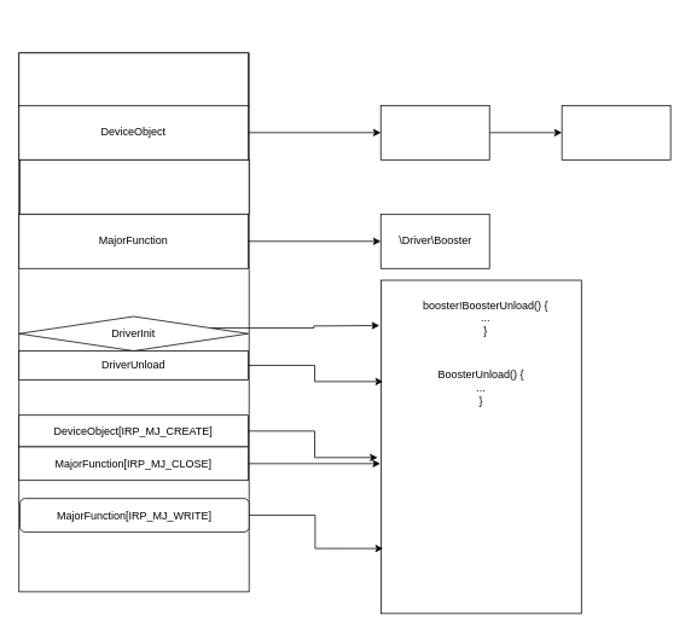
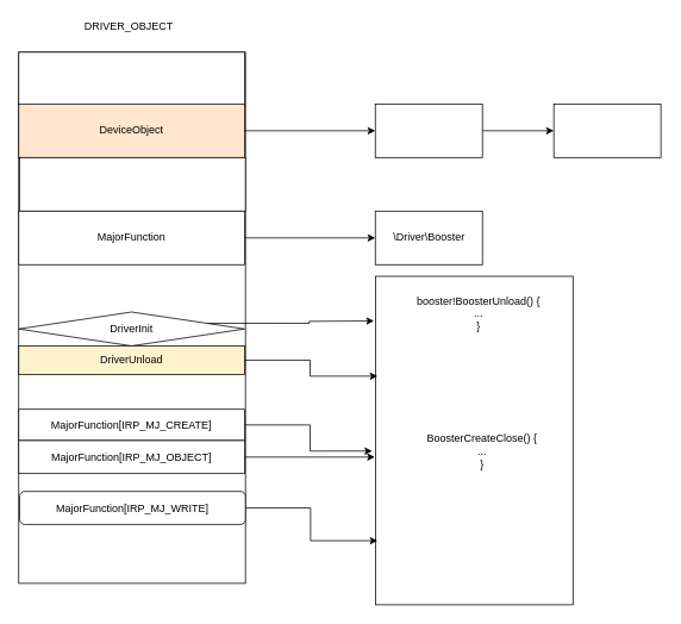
  <mxCell id="0" />
  <mxCell id="1" parent="0" />
  <mxCell id="2" value="" style="rounded=0;whiteSpace=wrap;html=1;" vertex="1" parent="1"><mxGeometry x="20" y="58" width="254" height="595" as="geometry" /></mxCell>
  <mxCell id="3" value="" style="rounded=0;whiteSpace=wrap;html=1;" vertex="1" parent="1"><mxGeometry x="20" y="58" width="253" height="60" as="geometry" /></mxCell>
  <mxCell id="4" value="" style="edgeStyle=orthogonalEdgeStyle;rounded=0;orthogonalLoop=1;jettySize=auto;html=1;" edge="1" parent="1" source="5" target="14"><mxGeometry relative="1" as="geometry" /></mxCell>
- <mxCell id="5" value="DeviceObject" style="rounded=0;whiteSpace=wrap;html=1;" vertex="1" parent="1"><mxGeometry x="20" y="116" width="253" height="60" as="geometry" /></mxCell>
+ <mxCell id="5" value="DeviceObject" style="rounded=0;whiteSpace=wrap;html=1;fillColor=#ffe6cc;" vertex="1" parent="1"><mxGeometry x="20" y="116" width="253" height="60" as="geometry" /></mxCell>
  <mxCell id="6" value="" style="rounded=0;whiteSpace=wrap;html=1;" vertex="1" parent="1"><mxGeometry x="21" y="176" width="253" height="60" as="geometry" /></mxCell>
  <mxCell id="7" value="" style="edgeStyle=orthogonalEdgeStyle;rounded=0;orthogonalLoop=1;jettySize=auto;html=1;" edge="1" parent="1" source="8" target="16"><mxGeometry relative="1" as="geometry" /></mxCell>
  <mxCell id="8" value="MajorFunction" style="rounded=0;whiteSpace=wrap;html=1;" vertex="1" parent="1"><mxGeometry x="20" y="236" width="253" height="60" as="geometry" /></mxCell>
  <mxCell id="9" style="edgeStyle=orthogonalEdgeStyle;rounded=0;orthogonalLoop=1;jettySize=auto;html=1;entryX=-0.018;entryY=0.532;entryDx=0;entryDy=0;entryPerimeter=0;" edge="1" parent="1" source="10" target="20"><mxGeometry relative="1" as="geometry" /></mxCell>
- <mxCell id="10" value="DeviceObject[IRP_MJ_CREATE]" style="rounded=0;whiteSpace=wrap;html=1;" vertex="1" parent="1"><mxGeometry x="20" y="458" width="253" height="35" as="geometry" /></mxCell>
+ <mxCell id="10" value="MajorFunction[IRP_MJ_CREATE]" style="rounded=0;whiteSpace=wrap;html=1;" vertex="1" parent="1"><mxGeometry x="20" y="458" width="253" height="35" as="geometry" /></mxCell>
  <mxCell id="11" style="edgeStyle=orthogonalEdgeStyle;rounded=0;orthogonalLoop=1;jettySize=auto;html=1;" edge="1" parent="1" source="12"><mxGeometry relative="1" as="geometry"><mxPoint x="419" y="511.5" as="targetPoint" /></mxGeometry></mxCell>
- <mxCell id="12" value="&lt;span&gt;MajorFunction[IRP_MJ_CLOSE]&lt;/span&gt;" style="rounded=0;whiteSpace=wrap;html=1;" vertex="1" parent="1"><mxGeometry x="20" y="493" width="253" height="37" as="geometry" /></mxCell>
+ <mxCell id="12" value="&lt;span&gt;MajorFunction[IRP_MJ_OBJECT]&lt;/span&gt;" style="rounded=0;whiteSpace=wrap;html=1;" vertex="1" parent="1"><mxGeometry x="20" y="493" width="253" height="37" as="geometry" /></mxCell>
  <mxCell id="13" value="" style="edgeStyle=orthogonalEdgeStyle;rounded=0;orthogonalLoop=1;jettySize=auto;html=1;" edge="1" parent="1" source="14" target="15"><mxGeometry relative="1" as="geometry" /></mxCell>
  <mxCell id="14" value="" style="whiteSpace=wrap;html=1;rounded=0;" vertex="1" parent="1"><mxGeometry x="419.5" y="116" width="120" height="60" as="geometry" /></mxCell>
  <mxCell id="15" value="" style="whiteSpace=wrap;html=1;rounded=0;" vertex="1" parent="1"><mxGeometry x="619.5" y="116" width="120" height="60" as="geometry" /></mxCell>
  <mxCell id="16" value="\Driver\Booster" style="whiteSpace=wrap;html=1;rounded=0;" vertex="1" parent="1"><mxGeometry x="419.5" y="236" width="120" height="60" as="geometry" /></mxCell>
  <mxCell id="17" style="edgeStyle=orthogonalEdgeStyle;rounded=0;orthogonalLoop=1;jettySize=auto;html=1;exitX=1;exitY=0.25;exitDx=0;exitDy=0;" edge="1" parent="1" source="18"><mxGeometry relative="1" as="geometry"><mxPoint x="418" y="359" as="targetPoint" /></mxGeometry></mxCell>
  <mxCell id="18" value="DriverInit" style="rhombus;whiteSpace=wrap;html=1;" vertex="1" parent="1"><mxGeometry x="20" y="349" width="253" height="38" as="geometry" /></mxCell>
  <mxCell id="19" style="edgeStyle=orthogonalEdgeStyle;rounded=0;orthogonalLoop=1;jettySize=auto;html=1;exitX=0.5;exitY=0;exitDx=0;exitDy=0;" edge="1" parent="1" source="20"><mxGeometry relative="1" as="geometry"><mxPoint x="531" y="336" as="targetPoint" /></mxGeometry></mxCell>
  <mxCell id="20" value="" style="whiteSpace=wrap;html=1;rounded=0;" vertex="1" parent="1"><mxGeometry x="420" y="309" width="221" height="368" as="geometry" /></mxCell>
  <mxCell id="21" style="edgeStyle=orthogonalEdgeStyle;rounded=0;orthogonalLoop=1;jettySize=auto;html=1;exitX=1;exitY=0.5;exitDx=0;exitDy=0;entryX=0.009;entryY=0.304;entryDx=0;entryDy=0;entryPerimeter=0;" edge="1" parent="1" source="22" target="20"><mxGeometry relative="1" as="geometry" /></mxCell>
- <mxCell id="22" value="DriverUnload" style="rounded=0;whiteSpace=wrap;html=1;" vertex="1" parent="1"><mxGeometry x="20" y="387" width="253" height="32" as="geometry" /></mxCell>
+ <mxCell id="22" value="DriverUnload" style="rounded=0;whiteSpace=wrap;html=1;fillColor=#fff2cc;" vertex="1" parent="1"><mxGeometry x="20" y="387" width="253" height="32" as="geometry" /></mxCell>
  <mxCell id="23" style="edgeStyle=orthogonalEdgeStyle;rounded=0;orthogonalLoop=1;jettySize=auto;html=1;exitX=1;exitY=0.5;exitDx=0;exitDy=0;entryX=0.009;entryY=0.805;entryDx=0;entryDy=0;entryPerimeter=0;" edge="1" parent="1" source="24" target="20"><mxGeometry relative="1" as="geometry" /></mxCell>
  <mxCell id="24" value="&lt;span&gt;MajorFunction[IRP_MJ_WRITE]&lt;/span&gt;" style="whiteSpace=wrap;html=1;rounded=1;" vertex="1" parent="1"><mxGeometry x="21" y="550" width="253" height="37" as="geometry" /></mxCell>
  <mxCell id="25" value="booster!BoosterUnload() {&lt;br&gt;...&lt;br&gt;}" style="text;html=1;strokeColor=none;fillColor=none;align=center;verticalAlign=middle;whiteSpace=wrap;rounded=0;" vertex="1" parent="1"><mxGeometry x="445" y="321" width="181" height="60" as="geometry" /></mxCell>
- <mxCell id="26" value="BoosterUnload() {&lt;br&gt;...&lt;br&gt;}" style="text;html=1;strokeColor=none;fillColor=none;align=center;verticalAlign=middle;whiteSpace=wrap;rounded=0;" vertex="1" parent="1"><mxGeometry x="440" y="398" width="181" height="60" as="geometry" /></mxCell>
+ <mxCell id="27" value="BoosterCreateClose() {&lt;br&gt;...&lt;br&gt;}" style="text;html=1;strokeColor=none;fillColor=none;align=center;verticalAlign=middle;whiteSpace=wrap;rounded=0;" vertex="1" parent="1"><mxGeometry x="449" y="475" width="181" height="60" as="geometry" /></mxCell>
+ <mxCell id="28" value="DRIVER_OBJECT" style="text;html=1;align=center;verticalAlign=middle;resizable=0;points=[];autosize=1;" vertex="1" parent="1"><mxGeometry x="88" y="20" width="109" height="18" as="geometry" /></mxCell>
